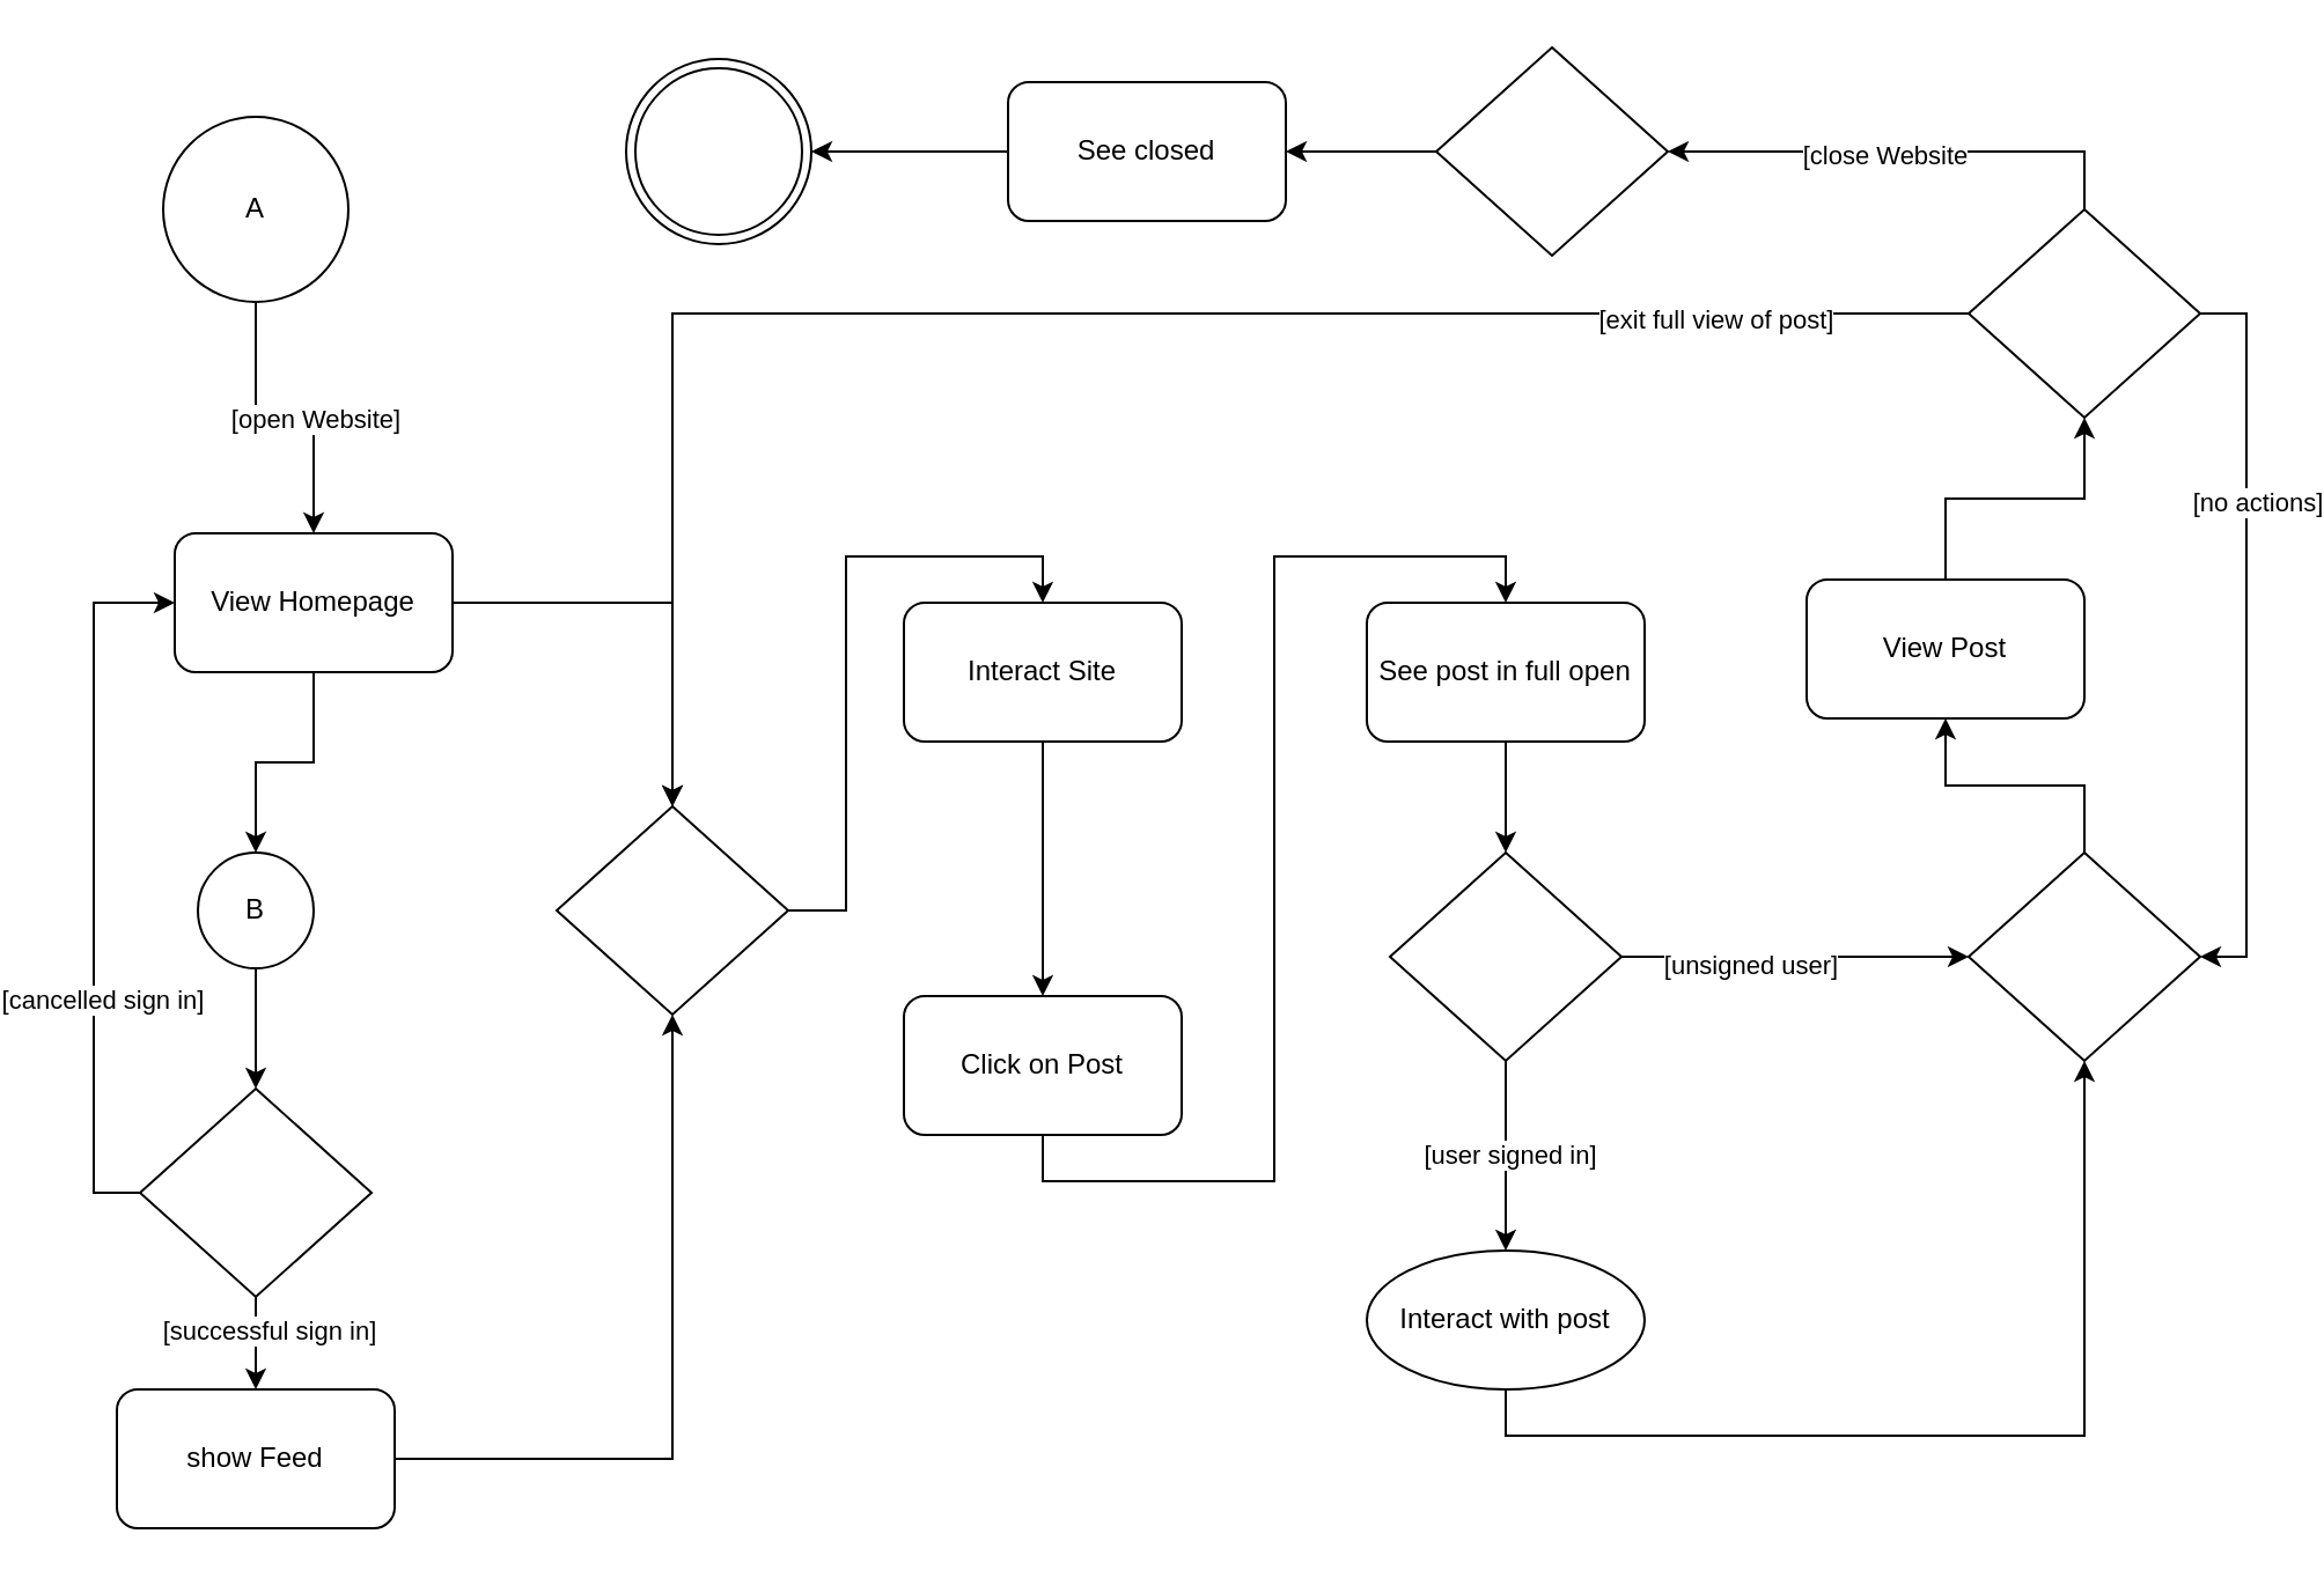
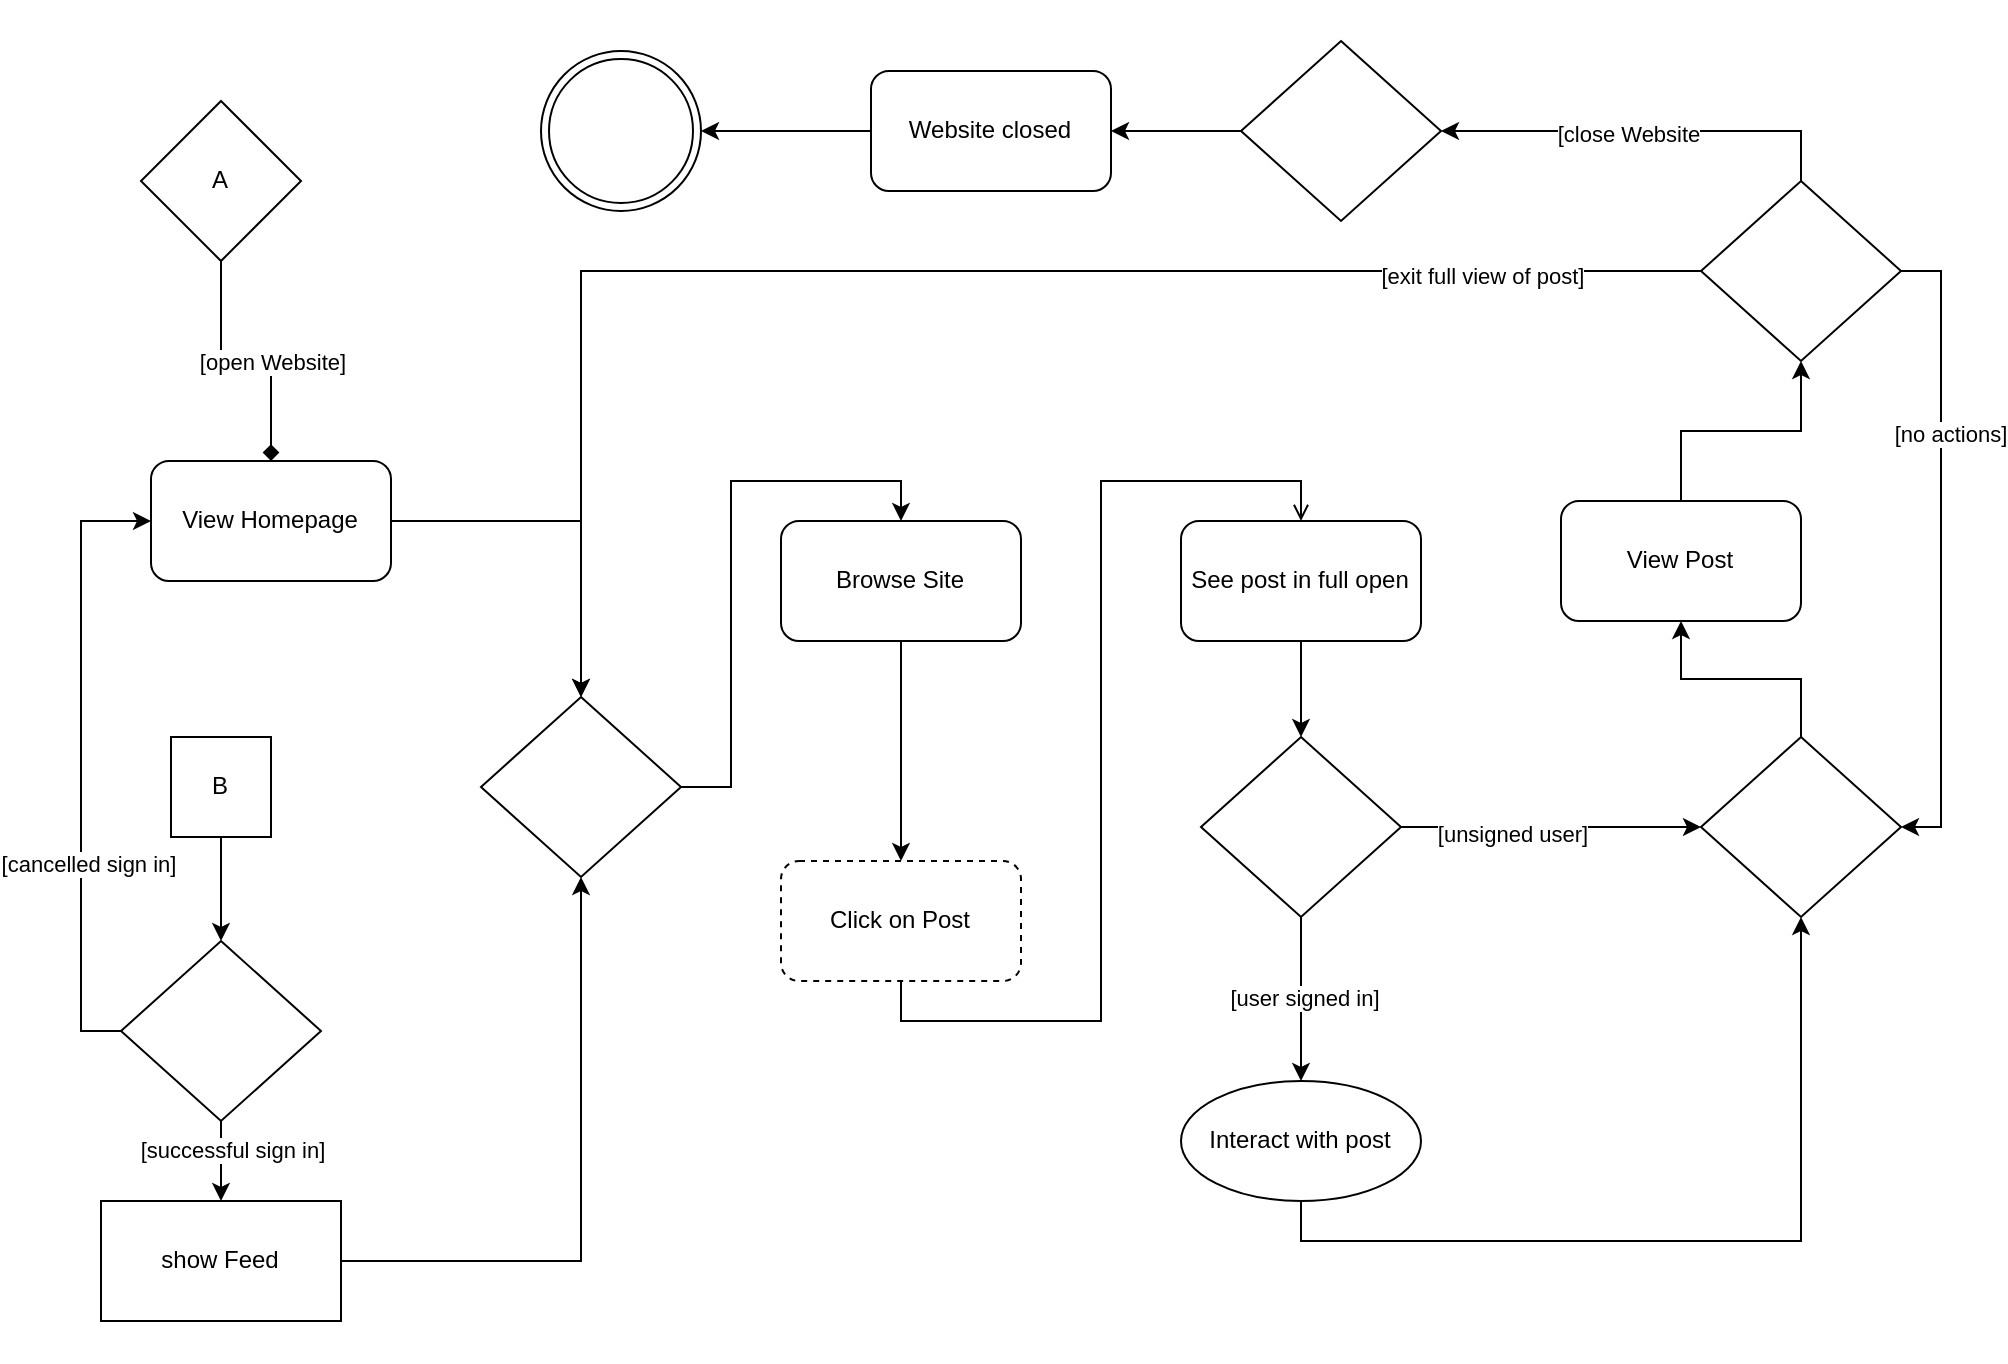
  <mxCell id="0" />
  <mxCell id="1" parent="0" />
- <mxCell id="2" style="edgeStyle=orthogonalEdgeStyle;rounded=0;orthogonalLoop=1;jettySize=auto;html=1;exitX=0.5;exitY=1;exitDx=0;exitDy=0;entryX=0.5;entryY=0;entryDx=0;entryDy=0;" edge="1" parent="1" source="4" target="7"><mxGeometry relative="1" as="geometry" /></mxCell>
+ <mxCell id="2" style="edgeStyle=orthogonalEdgeStyle;rounded=0;orthogonalLoop=1;jettySize=auto;html=1;exitX=0.5;exitY=1;exitDx=0;exitDy=0;entryX=0.5;entryY=0;entryDx=0;entryDy=0;endArrow=diamond;" edge="1" parent="1" source="4" target="7"><mxGeometry relative="1" as="geometry" /></mxCell>
  <mxCell id="3" value="[open Website]" style="edgeLabel;html=1;align=center;verticalAlign=middle;resizable=0;points=[];" vertex="1" connectable="0" parent="2"><mxGeometry x="0.207" y="-4" relative="1" as="geometry"><mxPoint x="4" as="offset" /></mxGeometry></mxCell>
- <mxCell id="4" value="A" style="ellipse;whiteSpace=wrap;html=1;aspect=fixed;" vertex="1" parent="1"><mxGeometry x="40" y="50" width="80" height="80" as="geometry" /></mxCell>
- <mxCell id="5" style="edgeStyle=orthogonalEdgeStyle;rounded=0;orthogonalLoop=1;jettySize=auto;html=1;exitX=0.5;exitY=1;exitDx=0;exitDy=0;entryX=0.5;entryY=0;entryDx=0;entryDy=0;" edge="1" parent="1" source="7" target="9"><mxGeometry relative="1" as="geometry" /></mxCell>
+ <mxCell id="4" value="A" style="rhombus;whiteSpace=wrap;html=1;aspect=fixed;" vertex="1" parent="1"><mxGeometry x="40" y="50" width="80" height="80" as="geometry" /></mxCell>
  <mxCell id="6" style="edgeStyle=orthogonalEdgeStyle;rounded=0;orthogonalLoop=1;jettySize=auto;html=1;exitX=1;exitY=0.5;exitDx=0;exitDy=0;entryX=0.5;entryY=0;entryDx=0;entryDy=0;" edge="1" parent="1" source="7" target="18"><mxGeometry relative="1" as="geometry" /></mxCell>
  <mxCell id="7" value="View Homepage" style="rounded=1;whiteSpace=wrap;html=1;" vertex="1" parent="1"><mxGeometry x="45" y="230" width="120" height="60" as="geometry" /></mxCell>
  <mxCell id="8" style="edgeStyle=orthogonalEdgeStyle;rounded=0;orthogonalLoop=1;jettySize=auto;html=1;exitX=0.5;exitY=1;exitDx=0;exitDy=0;entryX=0.5;entryY=0;entryDx=0;entryDy=0;" edge="1" parent="1" source="9" target="14"><mxGeometry relative="1" as="geometry" /></mxCell>
- <mxCell id="9" value="B" style="ellipse;whiteSpace=wrap;html=1;aspect=fixed;" vertex="1" parent="1"><mxGeometry x="55" y="368" width="50" height="50" as="geometry" /></mxCell>
+ <mxCell id="9" value="B" style="whiteSpace=wrap;html=1;aspect=fixed;rounded=0;" vertex="1" parent="1"><mxGeometry x="55" y="368" width="50" height="50" as="geometry" /></mxCell>
  <mxCell id="10" style="edgeStyle=orthogonalEdgeStyle;rounded=0;orthogonalLoop=1;jettySize=auto;html=1;exitX=0;exitY=0.5;exitDx=0;exitDy=0;entryX=0;entryY=0.5;entryDx=0;entryDy=0;" edge="1" parent="1" source="14" target="7"><mxGeometry relative="1" as="geometry" /></mxCell>
  <mxCell id="11" value="[cancelled sign in]" style="edgeLabel;html=1;align=center;verticalAlign=middle;resizable=0;points=[];" vertex="1" connectable="0" parent="10"><mxGeometry x="-0.331" y="-3" relative="1" as="geometry"><mxPoint as="offset" /></mxGeometry></mxCell>
  <mxCell id="12" style="edgeStyle=orthogonalEdgeStyle;rounded=0;orthogonalLoop=1;jettySize=auto;html=1;exitX=0.5;exitY=1;exitDx=0;exitDy=0;entryX=0.5;entryY=0;entryDx=0;entryDy=0;" edge="1" parent="1" source="14" target="16"><mxGeometry relative="1" as="geometry" /></mxCell>
  <mxCell id="13" value="[successful sign in]" style="edgeLabel;html=1;align=center;verticalAlign=middle;resizable=0;points=[];" vertex="1" connectable="0" parent="12"><mxGeometry x="-0.3" y="5" relative="1" as="geometry"><mxPoint as="offset" /></mxGeometry></mxCell>
  <mxCell id="14" value="" style="rhombus;whiteSpace=wrap;html=1;" vertex="1" parent="1"><mxGeometry x="30" y="470" width="100" height="90" as="geometry" /></mxCell>
  <mxCell id="15" style="edgeStyle=orthogonalEdgeStyle;rounded=0;orthogonalLoop=1;jettySize=auto;html=1;exitX=1;exitY=0.5;exitDx=0;exitDy=0;" edge="1" parent="1" source="16" target="18"><mxGeometry relative="1" as="geometry" /></mxCell>
- <mxCell id="16" value="show Feed" style="rounded=1;whiteSpace=wrap;html=1;" vertex="1" parent="1"><mxGeometry x="20" y="600" width="120" height="60" as="geometry" /></mxCell>
+ <mxCell id="16" value="show Feed" style="whiteSpace=wrap;html=1;rounded=0;" vertex="1" parent="1"><mxGeometry x="20" y="600" width="120" height="60" as="geometry" /></mxCell>
  <mxCell id="17" style="edgeStyle=orthogonalEdgeStyle;rounded=0;orthogonalLoop=1;jettySize=auto;html=1;exitX=1;exitY=0.5;exitDx=0;exitDy=0;entryX=0.5;entryY=0;entryDx=0;entryDy=0;" edge="1" parent="1" source="18" target="20"><mxGeometry relative="1" as="geometry" /></mxCell>
  <mxCell id="18" value="" style="rhombus;whiteSpace=wrap;html=1;" vertex="1" parent="1"><mxGeometry x="210" y="348" width="100" height="90" as="geometry" /></mxCell>
  <mxCell id="19" style="edgeStyle=orthogonalEdgeStyle;rounded=0;orthogonalLoop=1;jettySize=auto;html=1;exitX=0.5;exitY=1;exitDx=0;exitDy=0;entryX=0.5;entryY=0;entryDx=0;entryDy=0;" edge="1" parent="1" source="20" target="22"><mxGeometry relative="1" as="geometry" /></mxCell>
- <mxCell id="20" value="Interact Site" style="rounded=1;whiteSpace=wrap;html=1;" vertex="1" parent="1"><mxGeometry x="360" y="260" width="120" height="60" as="geometry" /></mxCell>
- <mxCell id="21" style="edgeStyle=orthogonalEdgeStyle;rounded=0;orthogonalLoop=1;jettySize=auto;html=1;exitX=0.5;exitY=1;exitDx=0;exitDy=0;entryX=0.5;entryY=0;entryDx=0;entryDy=0;" edge="1" parent="1" source="22" target="24"><mxGeometry relative="1" as="geometry" /></mxCell>
- <mxCell id="22" value="Click on Post" style="rounded=1;whiteSpace=wrap;html=1;" vertex="1" parent="1"><mxGeometry x="360" y="430" width="120" height="60" as="geometry" /></mxCell>
+ <mxCell id="20" value="Browse Site" style="rounded=1;whiteSpace=wrap;html=1;" vertex="1" parent="1"><mxGeometry x="360" y="260" width="120" height="60" as="geometry" /></mxCell>
+ <mxCell id="21" style="edgeStyle=orthogonalEdgeStyle;rounded=0;orthogonalLoop=1;jettySize=auto;html=1;exitX=0.5;exitY=1;exitDx=0;exitDy=0;entryX=0.5;entryY=0;entryDx=0;entryDy=0;endArrow=open;" edge="1" parent="1" source="22" target="24"><mxGeometry relative="1" as="geometry" /></mxCell>
+ <mxCell id="22" value="Click on Post" style="rounded=1;whiteSpace=wrap;html=1;dashed=1;" vertex="1" parent="1"><mxGeometry x="360" y="430" width="120" height="60" as="geometry" /></mxCell>
  <mxCell id="23" style="edgeStyle=orthogonalEdgeStyle;rounded=0;orthogonalLoop=1;jettySize=auto;html=1;exitX=0.5;exitY=1;exitDx=0;exitDy=0;entryX=0.5;entryY=0;entryDx=0;entryDy=0;" edge="1" parent="1" source="24" target="29"><mxGeometry relative="1" as="geometry" /></mxCell>
  <mxCell id="24" value="See post in full open" style="rounded=1;whiteSpace=wrap;html=1;" vertex="1" parent="1"><mxGeometry x="560" y="260" width="120" height="60" as="geometry" /></mxCell>
  <mxCell id="25" style="edgeStyle=orthogonalEdgeStyle;rounded=0;orthogonalLoop=1;jettySize=auto;html=1;exitX=0.5;exitY=1;exitDx=0;exitDy=0;entryX=0.5;entryY=0;entryDx=0;entryDy=0;" edge="1" parent="1" source="29" target="31"><mxGeometry relative="1" as="geometry" /></mxCell>
  <mxCell id="26" value="[user signed in]" style="edgeLabel;html=1;align=center;verticalAlign=middle;resizable=0;points=[];" vertex="1" connectable="0" parent="25"><mxGeometry x="-0.024" y="1" relative="1" as="geometry"><mxPoint as="offset" /></mxGeometry></mxCell>
  <mxCell id="27" style="edgeStyle=orthogonalEdgeStyle;rounded=0;orthogonalLoop=1;jettySize=auto;html=1;exitX=1;exitY=0.5;exitDx=0;exitDy=0;entryX=0;entryY=0.5;entryDx=0;entryDy=0;" edge="1" parent="1" source="29" target="33"><mxGeometry relative="1" as="geometry" /></mxCell>
  <mxCell id="28" value="[unsigned user]" style="edgeLabel;html=1;align=center;verticalAlign=middle;resizable=0;points=[];" vertex="1" connectable="0" parent="27"><mxGeometry x="-0.257" y="-3" relative="1" as="geometry"><mxPoint x="-1" as="offset" /></mxGeometry></mxCell>
  <mxCell id="29" value="" style="rhombus;whiteSpace=wrap;html=1;" vertex="1" parent="1"><mxGeometry x="570" y="368" width="100" height="90" as="geometry" /></mxCell>
  <mxCell id="30" style="edgeStyle=orthogonalEdgeStyle;rounded=0;orthogonalLoop=1;jettySize=auto;html=1;exitX=0.5;exitY=1;exitDx=0;exitDy=0;entryX=0.5;entryY=1;entryDx=0;entryDy=0;" edge="1" parent="1" source="31" target="33"><mxGeometry relative="1" as="geometry" /></mxCell>
  <mxCell id="31" value="Interact with post" style="ellipse;whiteSpace=wrap;html=1;" vertex="1" parent="1"><mxGeometry x="560" y="540" width="120" height="60" as="geometry" /></mxCell>
  <mxCell id="32" style="edgeStyle=orthogonalEdgeStyle;rounded=0;orthogonalLoop=1;jettySize=auto;html=1;exitX=0.5;exitY=0;exitDx=0;exitDy=0;entryX=0.5;entryY=1;entryDx=0;entryDy=0;" edge="1" parent="1" source="33" target="35"><mxGeometry relative="1" as="geometry" /></mxCell>
  <mxCell id="33" value="" style="rhombus;whiteSpace=wrap;html=1;" vertex="1" parent="1"><mxGeometry x="820" y="368" width="100" height="90" as="geometry" /></mxCell>
  <mxCell id="34" style="edgeStyle=orthogonalEdgeStyle;rounded=0;orthogonalLoop=1;jettySize=auto;html=1;exitX=0.5;exitY=0;exitDx=0;exitDy=0;entryX=0.5;entryY=1;entryDx=0;entryDy=0;" edge="1" parent="1" source="35" target="42"><mxGeometry relative="1" as="geometry" /></mxCell>
  <mxCell id="35" value="View Post" style="rounded=1;whiteSpace=wrap;html=1;" vertex="1" parent="1"><mxGeometry x="750" y="250" width="120" height="60" as="geometry" /></mxCell>
  <mxCell id="36" style="edgeStyle=orthogonalEdgeStyle;rounded=0;orthogonalLoop=1;jettySize=auto;html=1;exitX=1;exitY=0.5;exitDx=0;exitDy=0;entryX=1;entryY=0.5;entryDx=0;entryDy=0;" edge="1" parent="1" source="42" target="33"><mxGeometry relative="1" as="geometry" /></mxCell>
  <mxCell id="37" value="[no actions]" style="edgeLabel;html=1;align=center;verticalAlign=middle;resizable=0;points=[];" vertex="1" connectable="0" parent="36"><mxGeometry x="-0.357" y="4" relative="1" as="geometry"><mxPoint y="-1" as="offset" /></mxGeometry></mxCell>
  <mxCell id="38" style="edgeStyle=orthogonalEdgeStyle;rounded=0;orthogonalLoop=1;jettySize=auto;html=1;exitX=0;exitY=0.5;exitDx=0;exitDy=0;" edge="1" parent="1" source="42" target="18"><mxGeometry relative="1" as="geometry" /></mxCell>
  <mxCell id="39" value="[exit full view of post]" style="edgeLabel;html=1;align=center;verticalAlign=middle;resizable=0;points=[];" vertex="1" connectable="0" parent="38"><mxGeometry x="-0.715" y="2" relative="1" as="geometry"><mxPoint as="offset" /></mxGeometry></mxCell>
  <mxCell id="40" style="edgeStyle=orthogonalEdgeStyle;rounded=0;orthogonalLoop=1;jettySize=auto;html=1;exitX=0.5;exitY=0;exitDx=0;exitDy=0;entryX=1;entryY=0.5;entryDx=0;entryDy=0;" edge="1" parent="1" source="42" target="44"><mxGeometry relative="1" as="geometry" /></mxCell>
  <mxCell id="41" value="[close Website" style="edgeLabel;html=1;align=center;verticalAlign=middle;resizable=0;points=[];" vertex="1" connectable="0" parent="40"><mxGeometry x="0.08" y="1" relative="1" as="geometry"><mxPoint x="-1" as="offset" /></mxGeometry></mxCell>
  <mxCell id="42" value="" style="rhombus;whiteSpace=wrap;html=1;" vertex="1" parent="1"><mxGeometry x="820" y="90" width="100" height="90" as="geometry" /></mxCell>
  <mxCell id="43" style="edgeStyle=orthogonalEdgeStyle;rounded=0;orthogonalLoop=1;jettySize=auto;html=1;exitX=0;exitY=0.5;exitDx=0;exitDy=0;entryX=1;entryY=0.5;entryDx=0;entryDy=0;" edge="1" parent="1" source="44" target="46"><mxGeometry relative="1" as="geometry" /></mxCell>
  <mxCell id="44" value="" style="rhombus;whiteSpace=wrap;html=1;" vertex="1" parent="1"><mxGeometry x="590" y="20" width="100" height="90" as="geometry" /></mxCell>
  <mxCell id="45" style="edgeStyle=orthogonalEdgeStyle;rounded=0;orthogonalLoop=1;jettySize=auto;html=1;exitX=0;exitY=0.5;exitDx=0;exitDy=0;entryX=1;entryY=0.5;entryDx=0;entryDy=0;" edge="1" parent="1" source="46" target="47"><mxGeometry relative="1" as="geometry" /></mxCell>
- <mxCell id="46" value="See closed" style="rounded=1;whiteSpace=wrap;html=1;" vertex="1" parent="1"><mxGeometry x="405" y="35" width="120" height="60" as="geometry" /></mxCell>
+ <mxCell id="46" value="Website closed" style="rounded=1;whiteSpace=wrap;html=1;" vertex="1" parent="1"><mxGeometry x="405" y="35" width="120" height="60" as="geometry" /></mxCell>
  <mxCell id="47" value="" style="ellipse;shape=doubleEllipse;whiteSpace=wrap;html=1;aspect=fixed;" vertex="1" parent="1"><mxGeometry x="240" y="25" width="80" height="80" as="geometry" /></mxCell>
